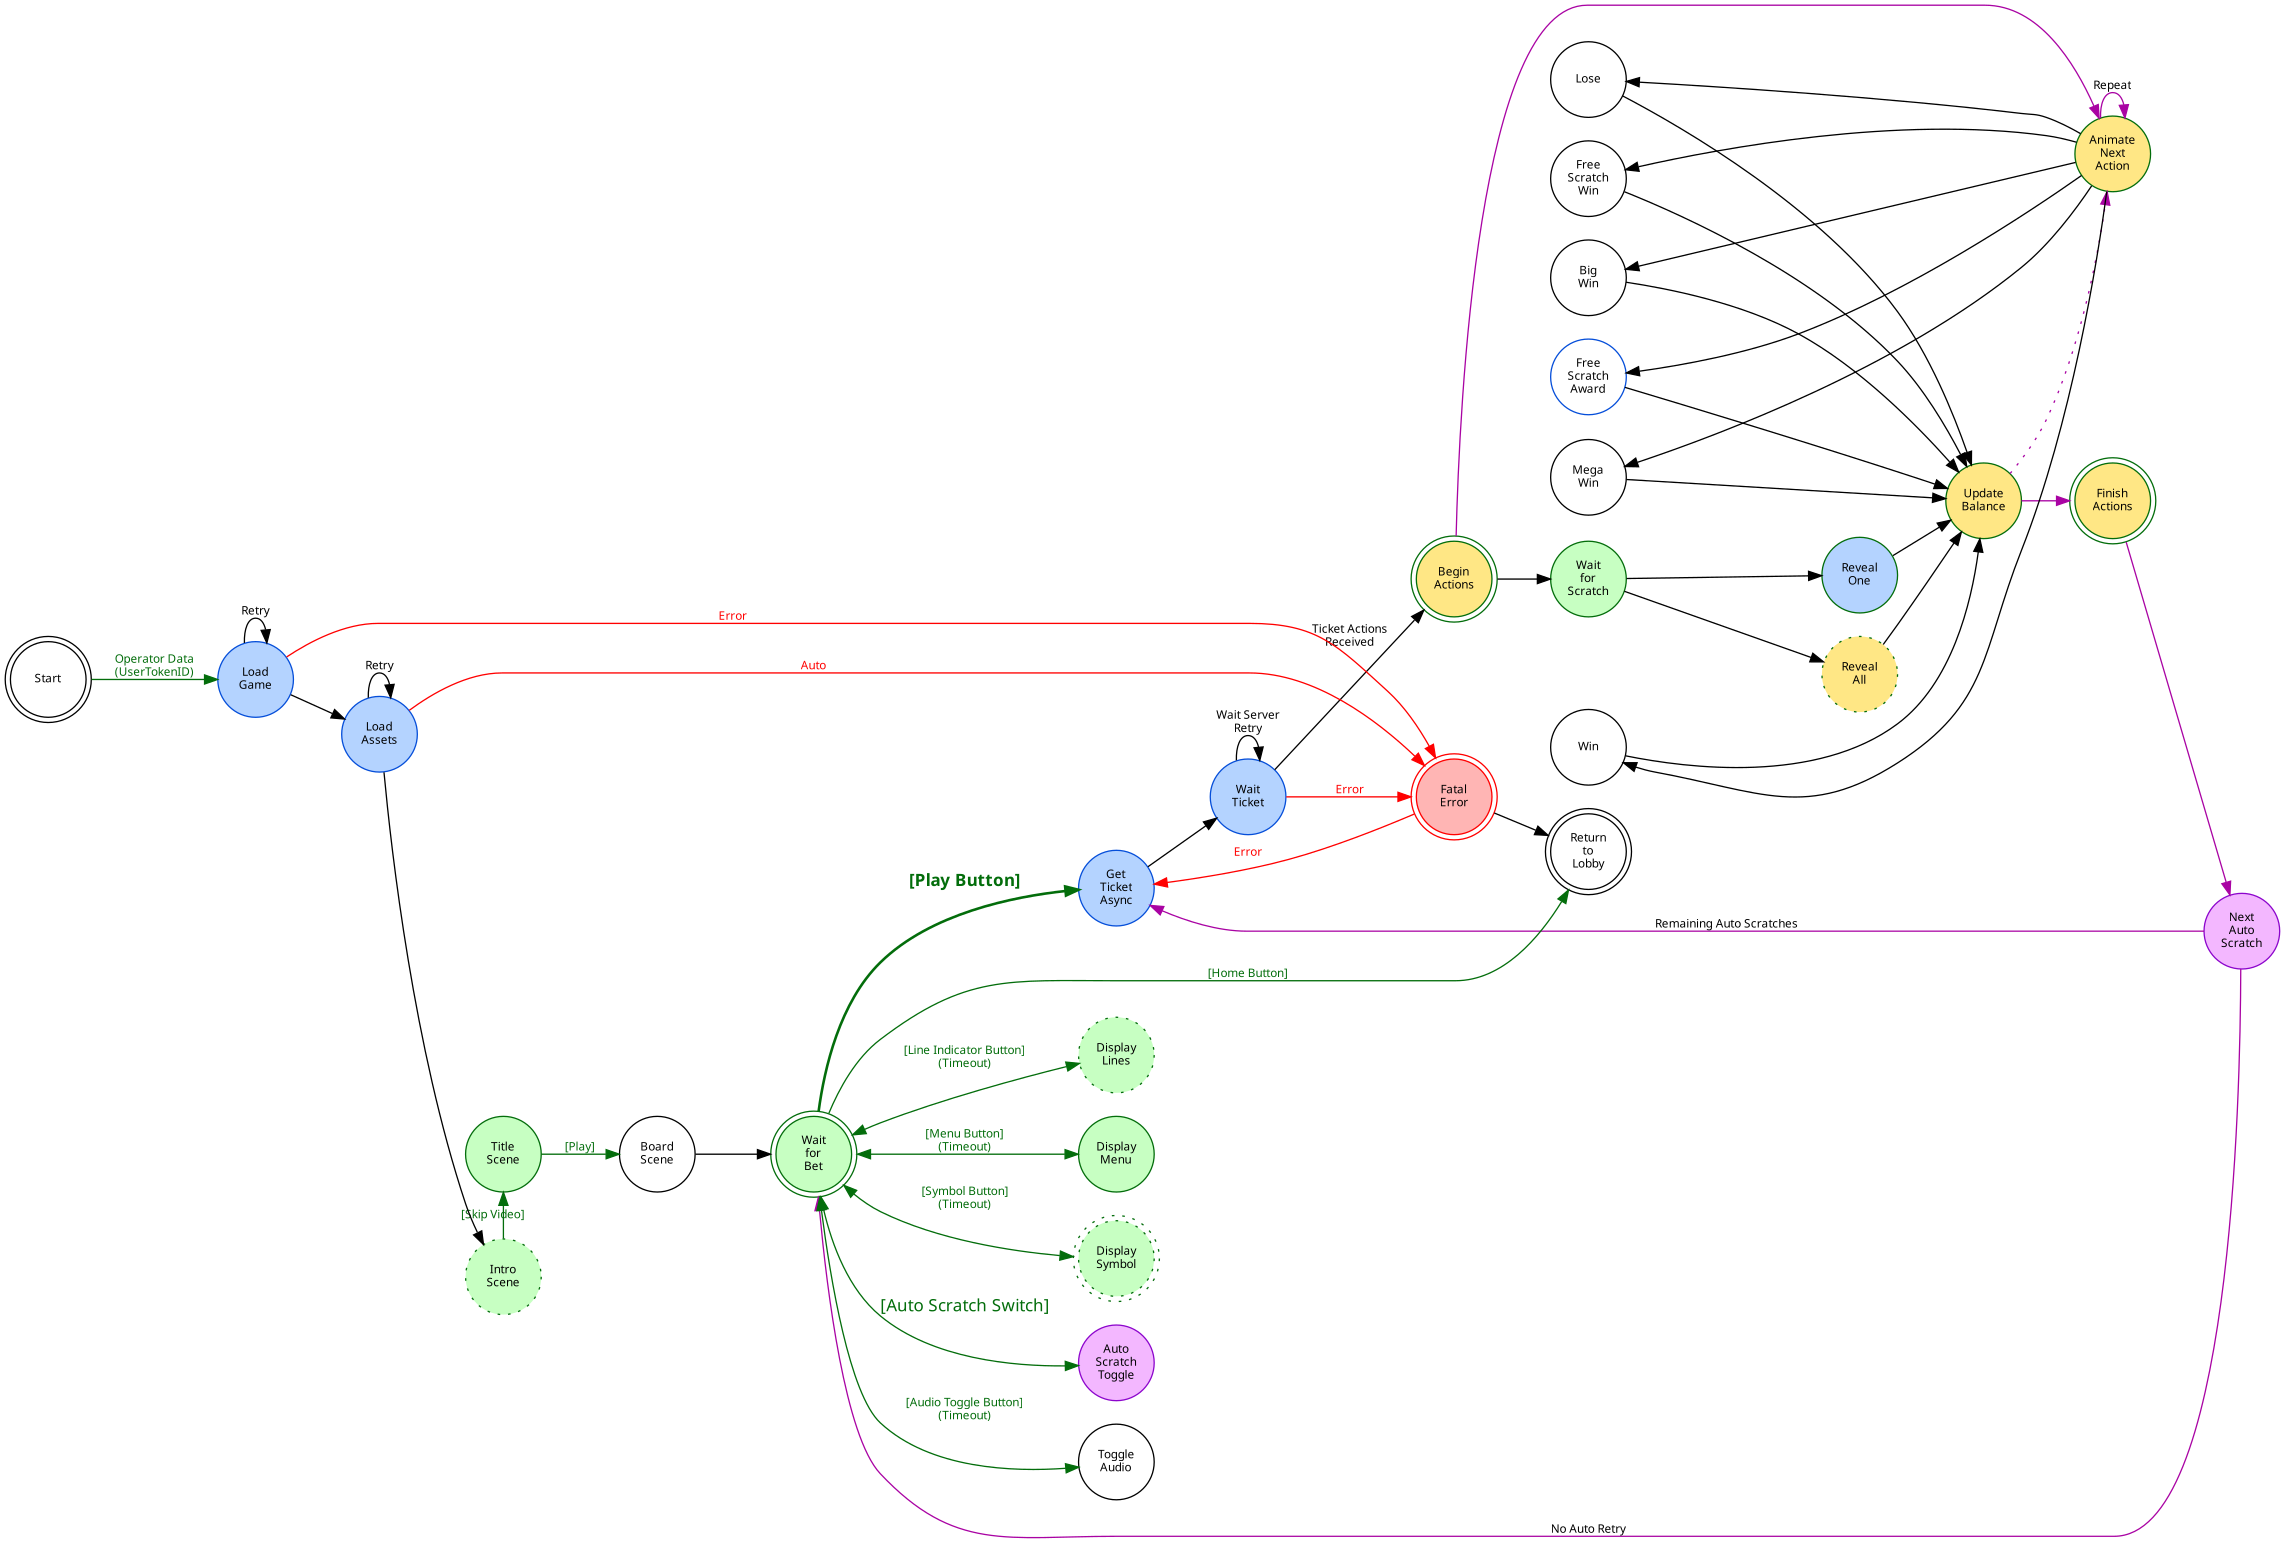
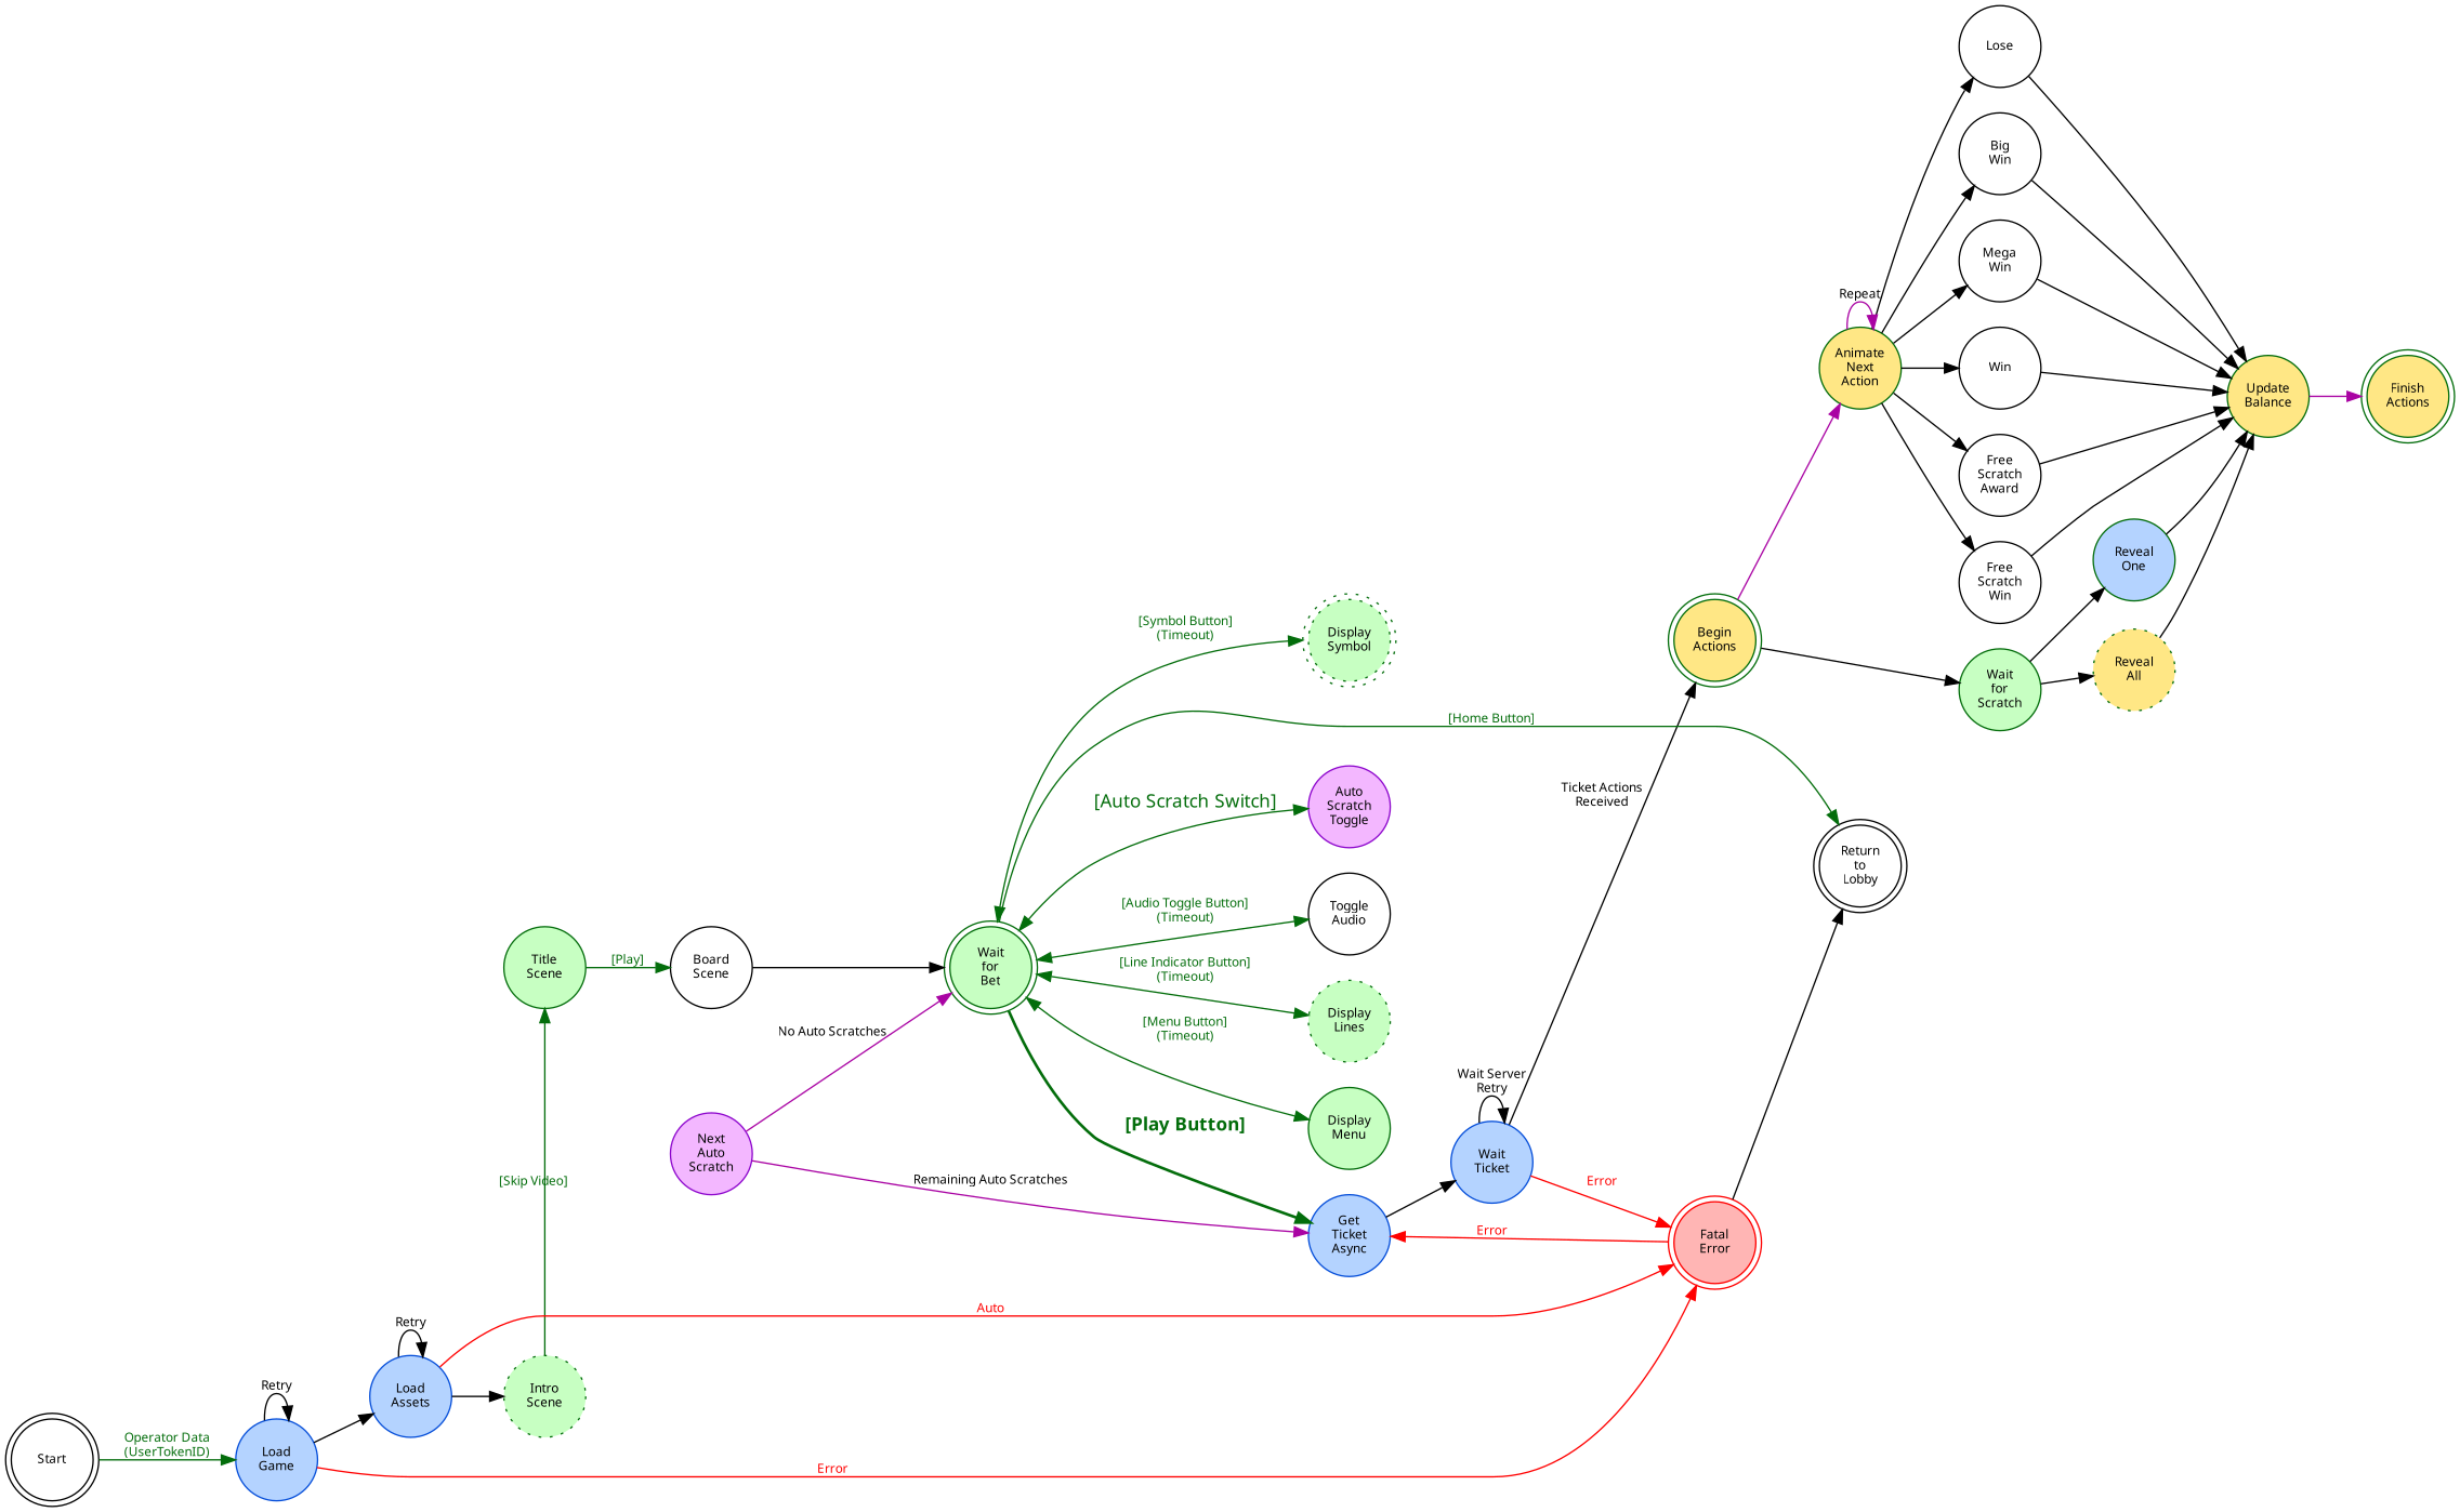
  digraph {
    bgcolor=white
    rankdir=LR
    node [color="#036D0B" fixedsize=true fontname=Verdana fontsize=9 shape=circle style=filled]
    edge [concentrate=false]
    "Intro\nScene" [fillcolor="#C7FFC2" height=0.8 style="filled,dotted"]
    "Title\nScene" [fillcolor="#C7FFC2" height=0.8]
    "Get\nTicket\nAsync" [color="#054ED9" fillcolor="#B4D3FF" height=0.8]
    "Display\nLines" [fillcolor="#C7FFC2" height=0.8 style="filled,dotted"]
    "Display\nMenu" [fillcolor="#C7FFC2" height=0.8]
    "Display\nSymbol" [fillcolor="#C7FFC2" height=0.8 shape=doublecircle style="filled,dotted"]
    "Auto\nScratch\nToggle" [color="#8C05CC" fillcolor="#F3B7FF" height=0.8]
    "Toggle\nAudio" [height=0.8 color="" style=""]
    "Wait\nfor\nScratch" [fillcolor="#C7FFC2" height=0.8]
    "Big\nWin" [height=0.8 color="" style=""]
    "Mega\nWin" [height=0.8 color="" style=""]
    Win [height=0.8 color="" style=""]
-   "Free\nScratch\nAward" [height=0.8 color="#054ED9" style=""]
+   "Free\nScratch\nAward" [height=0.8 color="" style=""]
    "Free\nScratch\nWin" [height=0.8 color="" style=""]
    Lose [height=0.8 color="" style=""]
    "Reveal\nOne" [fillcolor="#B4D3FF" height=0.8]
    "Reveal\nAll" [fillcolor="#FFE785" height=0.8 style="filled,dotted"]
    "Board\nScene" [height=0.8 color="" style=""]
    "Wait\nTicket" [color="#054ED9" fillcolor="#B4D3FF" height=0.8]
    "Update\nBalance" [fillcolor="#FFE785" height=0.8]
    Start [height=0.8 shape=doublecircle color="" style=""]
    "Load\nGame" [color="#054ED9" fillcolor="#B4D3FF" height=0.8]
    "Fatal\nError" [color=red fillcolor="#FFB5B4" height=0.8 shape=doublecircle]
    "Load\nAssets" [color="#054ED9" fillcolor="#B4D3FF" height=0.8]
    "Return\nto\nLobby" [height=0.8 shape=doublecircle color="" style=""]
    "Begin\nActions" [fillcolor="#FFE785" height=0.8 shape=doublecircle]
    "Animate\nNext\nAction" [fillcolor="#FFE785" height=0.8]
    "Finish\nActions" [fillcolor="#FFE785" height=0.8 shape=doublecircle]
    "Next\nAuto\nScratch" [color="#8C05CC" fillcolor="#F3B7FF" height=0.8]
    "Wait\nfor\nBet" [fillcolor="#C7FFC2" height=0.8 shape=doublecircle]
    subgraph sub_1 {
      rank=same
      "Intro\nScene"
      "Title\nScene"
    }
    subgraph sub_2 {
      rank=same
      "Get\nTicket\nAsync"
      "Display\nLines"
      "Display\nMenu"
      "Display\nSymbol"
      "Auto\nScratch\nToggle"
      "Toggle\nAudio"
    }
    subgraph sub_3 {
      rank=same
      "Wait\nfor\nScratch"
      "Big\nWin"
      "Mega\nWin"
      Win
      "Free\nScratch\nAward"
      "Free\nScratch\nWin"
      Lose
    }
    subgraph sub_4 {
      rank=same
      "Reveal\nOne"
      "Reveal\nAll"
    }
    "Intro\nScene" -> "Title\nScene" [color="#036D0B" fontcolor="#036D0B" fontname=Verdana fontsize=9 label="[Skip Video]"]
    "Title\nScene" -> "Board\nScene" [color="#036D0B" fontcolor="#036D0B" fontname=Verdana fontsize=9 label="[Play]" labelloc=Bottom weight=3]
    "Get\nTicket\nAsync" -> "Wait\nTicket"
    "Wait\nfor\nScratch" -> "Reveal\nOne"
    "Wait\nfor\nScratch" -> "Reveal\nAll"
    "Big\nWin" -> "Update\nBalance"
    "Mega\nWin" -> "Update\nBalance"
    Win -> "Update\nBalance"
    "Free\nScratch\nAward" -> "Update\nBalance"
    "Free\nScratch\nWin" -> "Update\nBalance"
    Lose -> "Update\nBalance"
    "Reveal\nOne" -> "Update\nBalance"
    "Reveal\nAll" -> "Update\nBalance"
    "Board\nScene" -> "Wait\nfor\nBet" [weight=3]
    "Wait\nTicket" -> "Wait\nTicket" [fontname=Verdana fontsize=9 label="Wait Server\nRetry" labelloc=b]
    "Wait\nTicket" -> "Fatal\nError" [color="#ff0000" fontcolor="#ff0000" fontname=Verdana fontsize=9 label=Error]
    "Wait\nTicket" -> "Begin\nActions" [fontname=Verdana fontsize=9 label="Ticket Actions\nReceived"]
-   "Update\nBalance" -> "Animate\nNext\nAction" [color="#A903A3" style=dotted weight=0]
    "Update\nBalance" -> "Finish\nActions" [color="#A903A3" weight=3]
    Start -> "Load\nGame" [color="#036D0B" fontcolor="#036D0B" fontname=Verdana fontsize=9 label="Operator Data\n(UserTokenID)"]
    "Load\nGame" -> "Load\nGame" [fontname=Verdana fontsize=9 label=Retry]
    "Load\nGame" -> "Fatal\nError" [color="#ff0000" fontcolor="#ff0000" fontname=Verdana fontsize=9 label=Error]
    "Load\nGame" -> "Load\nAssets"
    "Fatal\nError" -> "Get\nTicket\nAsync" [color="#ff0000" fontcolor="#ff0000" fontname=Verdana fontsize=9 label=Error]
    "Fatal\nError" -> "Return\nto\nLobby"
    "Load\nAssets" -> "Intro\nScene"
    "Load\nAssets" -> "Fatal\nError" [color="#ff0000" fontcolor="#ff0000" fontname=Verdana fontsize=9 label=Auto]
    "Load\nAssets" -> "Load\nAssets" [fontname=Verdana fontsize=9 label=Retry]
    "Begin\nActions" -> "Wait\nfor\nScratch"
    "Begin\nActions" -> "Animate\nNext\nAction" [color="#A903A3" weight=1]
    "Animate\nNext\nAction" -> "Big\nWin"
    "Animate\nNext\nAction" -> "Mega\nWin"
    "Animate\nNext\nAction" -> Win
    "Animate\nNext\nAction" -> "Free\nScratch\nAward"
    "Animate\nNext\nAction" -> "Free\nScratch\nWin"
    "Animate\nNext\nAction" -> Lose
    "Animate\nNext\nAction" -> "Animate\nNext\nAction" [color="#A903A3" fontname=Verdana fontsize=9 label=Repeat]
-   "Finish\nActions" -> "Next\nAuto\nScratch" [color="#A903A3"]
    "Next\nAuto\nScratch" -> "Get\nTicket\nAsync" [color="#A903A3" fontname=Verdana fontsize=9 label="Remaining Auto Scratches"]
-   "Next\nAuto\nScratch" -> "Wait\nfor\nBet" [color="#A903A3" fontname=Verdana fontsize=9 label="No Auto Retry"]
+   "Next\nAuto\nScratch" -> "Wait\nfor\nBet" [color="#A903A3" fontname=Verdana fontsize=9 label="No Auto Scratches"]
    "Wait\nfor\nBet" -> "Get\nTicket\nAsync" [color="#036D0B" fontcolor="#036D0B" fontname=Verdana fontsize=13 label=<<B>[Play Button]</B>> style=bold]
    "Wait\nfor\nBet" -> "Display\nLines" [color="#036D0B" dir=both fontcolor="#036D0B" fontname=Verdana fontsize=9 label="[Line Indicator Button]\n(Timeout)"]
    "Wait\nfor\nBet" -> "Display\nMenu" [color="#036D0B" dir=both fontcolor="#036D0B" fontname=Verdana fontsize=9 label="[Menu Button]\n(Timeout)"]
    "Wait\nfor\nBet" -> "Display\nSymbol" [color="#036D0B" dir=both fontcolor="#036D0B" fontname=Verdana fontsize=9 label="\n\n[Symbol Button]\n(Timeout)"]
    "Wait\nfor\nBet" -> "Auto\nScratch\nToggle" [color="#036D0B" dir=both fontcolor="#036D0B" fontname=Verdana fontsize=13 label="\n\n[Auto Scratch Switch]"]
    "Wait\nfor\nBet" -> "Toggle\nAudio" [color="#036D0B" dir=both fontcolor="#036D0B" fontname=Verdana fontsize=9 label="\n\n[Audio Toggle Button]\n(Timeout)"]
    "Wait\nfor\nBet" -> "Return\nto\nLobby" [color="#036D0B" fontcolor="#036D0B" fontname=Verdana fontsize=9 label="[Home Button]"]
  }
